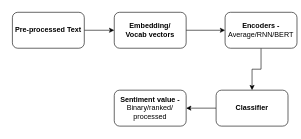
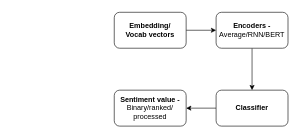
  <mxCell id="0" />
  <mxCell id="1" parent="0" />
  <mxCell id="2" value="" style="edgeStyle=orthogonalEdgeStyle;rounded=0;orthogonalLoop=1;jettySize=auto;html=1;" edge="1" parent="1" source="3" target="5"><mxGeometry relative="1" as="geometry" /></mxCell>
  <mxCell id="3" value="&lt;b&gt;Embedding/&lt;br&gt;Vocab vectors&lt;/b&gt;" style="rounded=1;whiteSpace=wrap;html=1;" vertex="1" parent="1"><mxGeometry x="190" y="20" width="120" height="60" as="geometry" /></mxCell>
  <mxCell id="4" value="" style="edgeStyle=orthogonalEdgeStyle;rounded=0;orthogonalLoop=1;jettySize=auto;html=1;" edge="1" parent="1" source="5" target="7"><mxGeometry relative="1" as="geometry" /></mxCell>
- <mxCell id="5" value="&lt;b&gt;Encoders -&lt;br&gt;&lt;/b&gt;Average/RNN/BERT" style="rounded=1;whiteSpace=wrap;html=1;" vertex="1" parent="1"><mxGeometry x="375" y="20" width="120" height="60" as="geometry" /></mxCell>
+ <mxCell id="5" value="&lt;b&gt;Encoders -&lt;br&gt;&lt;/b&gt;Average/RNN/BERT" style="rounded=1;whiteSpace=wrap;html=1;" vertex="1" parent="1"><mxGeometry x="360" y="20" width="120" height="60" as="geometry" /></mxCell>
  <mxCell id="6" value="" style="edgeStyle=orthogonalEdgeStyle;rounded=0;orthogonalLoop=1;jettySize=auto;html=1;" edge="1" parent="1" source="7" target="8"><mxGeometry relative="1" as="geometry" /></mxCell>
  <mxCell id="7" value="&lt;b&gt;Classifier&lt;/b&gt;" style="rounded=1;whiteSpace=wrap;html=1;" vertex="1" parent="1"><mxGeometry x="360" y="150" width="120" height="60" as="geometry" /></mxCell>
  <mxCell id="8" value="&lt;b&gt;Sentiment value -&lt;/b&gt;&lt;br&gt;Binary/ranked/&lt;br&gt;processed" style="rounded=1;whiteSpace=wrap;html=1;" vertex="1" parent="1"><mxGeometry x="190" y="150" width="120" height="60" as="geometry" /></mxCell>
- <mxCell id="9" value="" style="edgeStyle=orthogonalEdgeStyle;rounded=0;orthogonalLoop=1;jettySize=auto;html=1;" edge="1" parent="1" source="10" target="3"><mxGeometry relative="1" as="geometry" /></mxCell>
- <mxCell id="10" value="&lt;b&gt;Pre-processed Text&lt;/b&gt;" style="rounded=1;whiteSpace=wrap;html=1;" vertex="1" parent="1"><mxGeometry x="20" y="20" width="120" height="60" as="geometry" /></mxCell>
